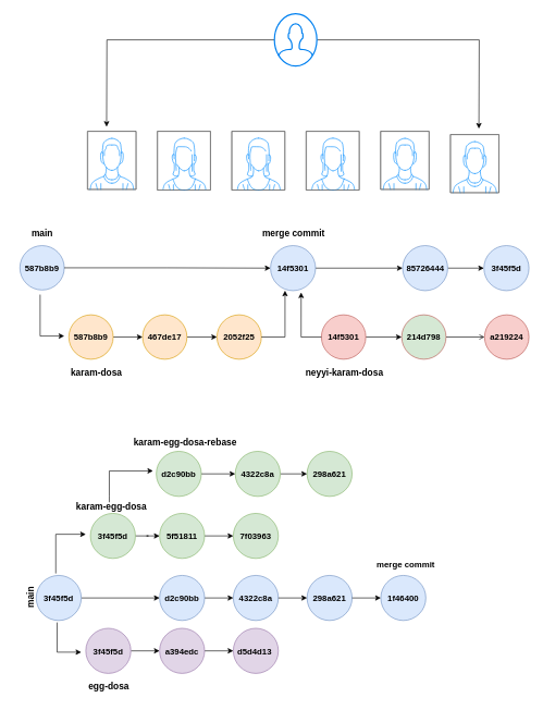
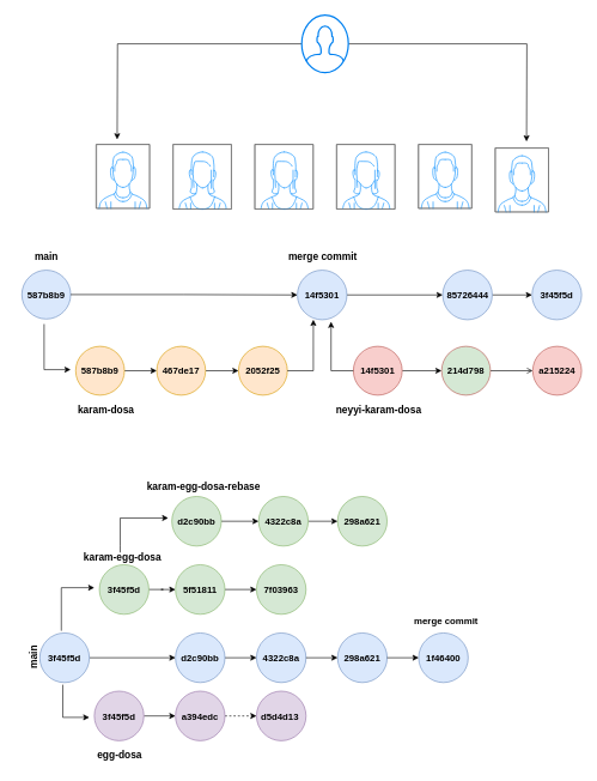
  <mxCell id="0" />
  <mxCell id="1" parent="0" />
  <mxCell id="2" value="" style="group" parent="1" vertex="1" connectable="0"><mxGeometry x="134" y="20" width="630" height="274" as="geometry" /></mxCell>
  <mxCell id="3" style="edgeStyle=orthogonalEdgeStyle;rounded=0;orthogonalLoop=1;jettySize=auto;html=1;" parent="2" source="5" edge="1"><mxGeometry relative="1" as="geometry"><mxPoint x="28.81" y="173.048" as="targetPoint" /></mxGeometry></mxCell>
  <mxCell id="4" style="edgeStyle=orthogonalEdgeStyle;rounded=0;orthogonalLoop=1;jettySize=auto;html=1;" parent="2" source="5" edge="1"><mxGeometry relative="1" as="geometry"><mxPoint x="599.286" y="175.905" as="targetPoint" /></mxGeometry></mxCell>
  <mxCell id="5" value="" style="html=1;verticalLabelPosition=bottom;align=center;labelBackgroundColor=#ffffff;verticalAlign=top;strokeWidth=2;strokeColor=#0080F0;shadow=0;dashed=0;shape=mxgraph.ios7.icons.user;" parent="2" vertex="1"><mxGeometry x="286" width="65" height="80" as="geometry" /></mxCell>
  <mxCell id="6" value="" style="verticalLabelPosition=bottom;shadow=0;dashed=0;align=center;html=1;verticalAlign=top;strokeWidth=1;shape=mxgraph.mockup.containers.userMale;strokeColor=#666666;strokeColor2=#008cff;" parent="2" vertex="1"><mxGeometry y="180" width="74" height="89" as="geometry" /></mxCell>
  <mxCell id="7" value="" style="verticalLabelPosition=bottom;shadow=0;dashed=0;align=center;html=1;verticalAlign=top;strokeWidth=1;shape=mxgraph.mockup.containers.userFemale;strokeColor=#666666;strokeColor2=#008cff;" parent="2" vertex="1"><mxGeometry x="107" y="180" width="81" height="90" as="geometry" /></mxCell>
  <mxCell id="8" value="" style="verticalLabelPosition=bottom;shadow=0;dashed=0;align=center;html=1;verticalAlign=top;strokeWidth=1;shape=mxgraph.mockup.containers.userFemale;strokeColor=#666666;strokeColor2=#008cff;" parent="2" vertex="1"><mxGeometry x="221" y="180" width="81" height="90" as="geometry" /></mxCell>
  <mxCell id="9" value="" style="verticalLabelPosition=bottom;shadow=0;dashed=0;align=center;html=1;verticalAlign=top;strokeWidth=1;shape=mxgraph.mockup.containers.userFemale;strokeColor=#666666;strokeColor2=#008cff;" parent="2" vertex="1"><mxGeometry x="335" y="180" width="81" height="90" as="geometry" /></mxCell>
  <mxCell id="10" value="" style="verticalLabelPosition=bottom;shadow=0;dashed=0;align=center;html=1;verticalAlign=top;strokeWidth=1;shape=mxgraph.mockup.containers.userMale;strokeColor=#666666;strokeColor2=#008cff;" parent="2" vertex="1"><mxGeometry x="449" y="180" width="74" height="89" as="geometry" /></mxCell>
  <mxCell id="11" value="" style="verticalLabelPosition=bottom;shadow=0;dashed=0;align=center;html=1;verticalAlign=top;strokeWidth=1;shape=mxgraph.mockup.containers.userMale;strokeColor=#666666;strokeColor2=#008cff;" parent="2" vertex="1"><mxGeometry x="556" y="185" width="74" height="89" as="geometry" /></mxCell>
  <mxCell id="12" value="" style="group" vertex="1" connectable="0" parent="1"><mxGeometry x="30" y="341" width="780" height="243" as="geometry" /></mxCell>
  <mxCell id="13" value="&lt;b&gt;&lt;font style=&quot;font-size: 13px;&quot;&gt;587b8b9&lt;/font&gt;&lt;/b&gt;" style="ellipse;whiteSpace=wrap;html=1;aspect=fixed;fillColor=#dae8fc;strokeColor=#6c8ebf;" parent="12" vertex="1"><mxGeometry y="34" width="68" height="68" as="geometry" /></mxCell>
  <mxCell id="14" value="&lt;b&gt;&lt;font style=&quot;font-size: 14px;&quot;&gt;karam-dosa&lt;/font&gt;&lt;/b&gt;" style="text;html=1;align=center;verticalAlign=middle;resizable=0;points=[];autosize=1;strokeColor=none;fillColor=none;" parent="12" vertex="1"><mxGeometry x="68" y="214" width="97" height="29" as="geometry" /></mxCell>
  <mxCell id="15" value="&lt;b&gt;&lt;font style=&quot;font-size: 14px;&quot;&gt;neyyi-karam-dosa&lt;/font&gt;&lt;/b&gt;" style="text;html=1;align=center;verticalAlign=middle;resizable=0;points=[];autosize=1;strokeColor=none;fillColor=none;" vertex="1" parent="12"><mxGeometry x="428" y="214" width="137" height="29" as="geometry" /></mxCell>
  <mxCell id="16" value="" style="group" vertex="1" connectable="0" parent="12"><mxGeometry x="8.5" width="771.5" height="208" as="geometry" /></mxCell>
  <mxCell id="17" style="edgeStyle=orthogonalEdgeStyle;rounded=0;orthogonalLoop=1;jettySize=auto;html=1;" parent="16" edge="1"><mxGeometry relative="1" as="geometry"><mxPoint x="59.5" y="172.5" as="targetPoint" /><mxPoint x="22.5" y="109" as="sourcePoint" /><Array as="points"><mxPoint x="22.5" y="172" /></Array></mxGeometry></mxCell>
  <mxCell id="18" value="&lt;b&gt;&lt;font style=&quot;font-size: 14px;&quot;&gt;main&lt;/font&gt;&lt;/b&gt;" style="text;html=1;align=center;verticalAlign=middle;resizable=0;points=[];autosize=1;strokeColor=none;fillColor=none;" parent="16" vertex="1"><mxGeometry width="51" height="29" as="geometry" /></mxCell>
  <mxCell id="19" value="" style="edgeStyle=orthogonalEdgeStyle;rounded=0;orthogonalLoop=1;jettySize=auto;html=1;" edge="1" parent="16" source="20" target="36"><mxGeometry relative="1" as="geometry" /></mxCell>
  <mxCell id="20" value="&lt;span style=&quot;font-size: 13px;&quot;&gt;&lt;b&gt;14f5301&lt;/b&gt;&lt;/span&gt;" style="ellipse;whiteSpace=wrap;html=1;aspect=fixed;fillColor=#dae8fc;strokeColor=#6c8ebf;" parent="16" vertex="1"><mxGeometry x="375.5" y="34" width="69" height="69" as="geometry" /></mxCell>
  <mxCell id="21" value="&lt;b&gt;&lt;font style=&quot;font-size: 14px;&quot;&gt;merge commit&lt;/font&gt;&lt;/b&gt;" style="text;html=1;align=center;verticalAlign=middle;resizable=0;points=[];autosize=1;strokeColor=none;fillColor=none;" parent="16" vertex="1"><mxGeometry x="353" width="114" height="29" as="geometry" /></mxCell>
  <mxCell id="22" value="" style="group" vertex="1" connectable="0" parent="16"><mxGeometry x="453.5" y="140" width="318" height="68" as="geometry" /></mxCell>
  <mxCell id="23" value="" style="edgeStyle=orthogonalEdgeStyle;rounded=0;orthogonalLoop=1;jettySize=auto;html=1;" edge="1" parent="22" source="24" target="26"><mxGeometry relative="1" as="geometry" /></mxCell>
  <mxCell id="24" value="&lt;span style=&quot;font-size: 13px;&quot;&gt;&lt;b&gt;14f5301&lt;/b&gt;&lt;/span&gt;" style="ellipse;whiteSpace=wrap;html=1;aspect=fixed;fillColor=#f8cecc;strokeColor=#b85450;" parent="22" vertex="1"><mxGeometry width="68" height="68" as="geometry" /></mxCell>
  <mxCell id="25" value="" style="edgeStyle=orthogonalEdgeStyle;rounded=0;orthogonalLoop=1;jettySize=auto;html=1;endArrow=open;" edge="1" parent="22" source="26" target="27"><mxGeometry relative="1" as="geometry" /></mxCell>
  <mxCell id="26" value="&lt;span style=&quot;font-size: 13px;&quot;&gt;&lt;b&gt;214d798&lt;/b&gt;&lt;/span&gt;" style="ellipse;whiteSpace=wrap;html=1;aspect=fixed;fillColor=#d5e8d4;strokeColor=#b85450;" vertex="1" parent="22"><mxGeometry x="123" width="68" height="68" as="geometry" /></mxCell>
- <mxCell id="27" value="&lt;span style=&quot;font-size: 13px;&quot;&gt;&lt;b&gt;a219224&lt;/b&gt;&lt;/span&gt;" style="ellipse;whiteSpace=wrap;html=1;aspect=fixed;fillColor=#f8cecc;strokeColor=#b85450;" vertex="1" parent="22"><mxGeometry x="250" width="68" height="68" as="geometry" /></mxCell>
+ <mxCell id="27" value="&lt;span style=&quot;font-size: 13px;&quot;&gt;&lt;b&gt;a215224&lt;/b&gt;&lt;/span&gt;" style="ellipse;whiteSpace=wrap;html=1;aspect=fixed;fillColor=#f8cecc;strokeColor=#b85450;" vertex="1" parent="22"><mxGeometry x="250" width="68" height="68" as="geometry" /></mxCell>
  <mxCell id="28" value="" style="group" vertex="1" connectable="0" parent="16"><mxGeometry x="66.5" y="140" width="295" height="68" as="geometry" /></mxCell>
  <mxCell id="29" value="" style="edgeStyle=orthogonalEdgeStyle;rounded=0;orthogonalLoop=1;jettySize=auto;html=1;" parent="28" source="30" target="32" edge="1"><mxGeometry relative="1" as="geometry" /></mxCell>
  <mxCell id="30" value="&lt;b&gt;&lt;font style=&quot;font-size: 13px;&quot;&gt;587b8b9&lt;/font&gt;&lt;/b&gt;" style="ellipse;whiteSpace=wrap;html=1;aspect=fixed;fillColor=#ffe6cc;strokeColor=#d79b00;" parent="28" vertex="1"><mxGeometry width="68" height="68" as="geometry" /></mxCell>
  <mxCell id="31" value="" style="edgeStyle=orthogonalEdgeStyle;rounded=0;orthogonalLoop=1;jettySize=auto;html=1;" parent="28" source="32" target="33" edge="1"><mxGeometry relative="1" as="geometry" /></mxCell>
  <mxCell id="32" value="&lt;span style=&quot;font-size: 13px;&quot;&gt;&lt;b&gt;467de17&lt;/b&gt;&lt;/span&gt;" style="ellipse;whiteSpace=wrap;html=1;aspect=fixed;fillColor=#ffe6cc;strokeColor=#d79b00;" parent="28" vertex="1"><mxGeometry x="113" width="68" height="68" as="geometry" /></mxCell>
  <mxCell id="33" value="&lt;span style=&quot;font-size: 13px;&quot;&gt;&lt;b&gt;2052f25&lt;/b&gt;&lt;/span&gt;" style="ellipse;whiteSpace=wrap;html=1;aspect=fixed;fillColor=#ffe6cc;strokeColor=#d79b00;" parent="28" vertex="1"><mxGeometry x="227" width="68" height="68" as="geometry" /></mxCell>
  <mxCell id="34" style="edgeStyle=orthogonalEdgeStyle;rounded=0;orthogonalLoop=1;jettySize=auto;html=1;entryX=0.322;entryY=0.999;entryDx=0;entryDy=0;entryPerimeter=0;" edge="1" parent="16" source="33" target="20"><mxGeometry relative="1" as="geometry" /></mxCell>
  <mxCell id="35" value="" style="edgeStyle=orthogonalEdgeStyle;rounded=0;orthogonalLoop=1;jettySize=auto;html=1;" edge="1" parent="16" source="36" target="37"><mxGeometry relative="1" as="geometry" /></mxCell>
  <mxCell id="36" value="&lt;b style=&quot;font-size: 13px;&quot;&gt;85726444&lt;/b&gt;" style="ellipse;whiteSpace=wrap;html=1;aspect=fixed;fillColor=#dae8fc;strokeColor=#6c8ebf;" vertex="1" parent="16"><mxGeometry x="578" y="34" width="69" height="69" as="geometry" /></mxCell>
  <mxCell id="37" value="&lt;b style=&quot;font-size: 13px;&quot;&gt;3f45f5d&lt;/b&gt;" style="ellipse;whiteSpace=wrap;html=1;aspect=fixed;fillColor=#dae8fc;strokeColor=#6c8ebf;" vertex="1" parent="16"><mxGeometry x="702.5" y="34" width="69" height="69" as="geometry" /></mxCell>
  <mxCell id="38" style="edgeStyle=orthogonalEdgeStyle;rounded=0;orthogonalLoop=1;jettySize=auto;html=1;entryX=0.68;entryY=1.04;entryDx=0;entryDy=0;entryPerimeter=0;" edge="1" parent="16" source="24" target="20"><mxGeometry relative="1" as="geometry" /></mxCell>
  <mxCell id="39" value="" style="edgeStyle=orthogonalEdgeStyle;rounded=0;orthogonalLoop=1;jettySize=auto;html=1;" parent="12" source="13" target="20" edge="1"><mxGeometry relative="1" as="geometry" /></mxCell>
  <mxCell id="40" value="" style="group" vertex="1" connectable="0" parent="1"><mxGeometry x="31" y="661" width="643" height="403" as="geometry" /></mxCell>
  <mxCell id="41" value="&lt;font style=&quot;font-size: 14px;&quot;&gt;&lt;b&gt;main&lt;/b&gt;&lt;/font&gt;" style="text;html=1;align=center;verticalAlign=middle;resizable=0;points=[];autosize=1;strokeColor=none;fillColor=none;rotation=-90;fontStyle=0;container=0;" vertex="1" parent="40"><mxGeometry x="-11.0" y="239" width="51" height="29" as="geometry" /></mxCell>
  <mxCell id="42" value="" style="group" vertex="1" connectable="0" parent="40"><mxGeometry x="24" width="619" height="403" as="geometry" /></mxCell>
  <mxCell id="43" value="&lt;b style=&quot;font-size: 13px;&quot;&gt;298a621&lt;/b&gt;" style="ellipse;whiteSpace=wrap;html=1;aspect=fixed;fillColor=#d5e8d4;strokeColor=#82b366;fontStyle=0;container=0;" vertex="1" parent="42"><mxGeometry x="415" y="29" width="69" height="69" as="geometry" /></mxCell>
  <mxCell id="44" value="" style="edgeStyle=orthogonalEdgeStyle;rounded=0;orthogonalLoop=1;jettySize=auto;html=1;fontStyle=0" edge="1" parent="42" source="67" target="43"><mxGeometry relative="1" as="geometry" /></mxCell>
  <mxCell id="45" value="" style="edgeStyle=orthogonalEdgeStyle;rounded=0;orthogonalLoop=1;jettySize=auto;html=1;fontStyle=0" edge="1" parent="42" source="46" target="62"><mxGeometry relative="1" as="geometry" /></mxCell>
  <mxCell id="46" value="&lt;b style=&quot;font-size: 13px;&quot;&gt;3f45f5d&lt;/b&gt;" style="ellipse;whiteSpace=wrap;html=1;aspect=fixed;fillColor=#dae8fc;strokeColor=#6c8ebf;fontStyle=0;container=0;" vertex="1" parent="42"><mxGeometry y="219" width="69" height="69" as="geometry" /></mxCell>
  <mxCell id="47" value="" style="edgeStyle=orthogonalEdgeStyle;rounded=0;orthogonalLoop=1;jettySize=auto;html=1;fontStyle=0" edge="1" parent="42" source="48" target="51"><mxGeometry relative="1" as="geometry" /></mxCell>
  <mxCell id="48" value="&lt;b style=&quot;font-size: 13px;&quot;&gt;3f45f5d&lt;/b&gt;" style="ellipse;whiteSpace=wrap;html=1;aspect=fixed;fillColor=#e1d5e7;strokeColor=#9673a6;fontStyle=0;container=0;" vertex="1" parent="42"><mxGeometry x="76" y="300" width="69" height="69" as="geometry" /></mxCell>
  <mxCell id="49" style="edgeStyle=orthogonalEdgeStyle;rounded=0;orthogonalLoop=1;jettySize=auto;html=1;fontStyle=0" edge="1" parent="42"><mxGeometry relative="1" as="geometry"><mxPoint x="69" y="336.5" as="targetPoint" /><mxPoint x="32" y="291" as="sourcePoint" /><Array as="points"><mxPoint x="32" y="336" /></Array></mxGeometry></mxCell>
- <mxCell id="50" value="" style="edgeStyle=orthogonalEdgeStyle;rounded=0;orthogonalLoop=1;jettySize=auto;html=1;fontStyle=0" edge="1" parent="42" source="51" target="54"><mxGeometry relative="1" as="geometry" /></mxCell>
+ <mxCell id="50" value="" style="edgeStyle=orthogonalEdgeStyle;rounded=0;orthogonalLoop=1;jettySize=auto;html=1;fontStyle=0;dashed=1;" edge="1" parent="42" source="51" target="54"><mxGeometry relative="1" as="geometry" /></mxCell>
  <mxCell id="51" value="&lt;span style=&quot;font-size: 13px;&quot;&gt;&lt;b&gt;a394edc&lt;/b&gt;&lt;/span&gt;" style="ellipse;whiteSpace=wrap;html=1;aspect=fixed;fillColor=#e1d5e7;strokeColor=#9673a6;fontStyle=0;container=0;" vertex="1" parent="42"><mxGeometry x="189" y="300" width="69" height="69" as="geometry" /></mxCell>
  <mxCell id="52" value="&lt;b&gt;&lt;font style=&quot;font-size: 14px;&quot;&gt;egg-dosa&lt;/font&gt;&lt;/b&gt;" style="text;html=1;align=center;verticalAlign=middle;resizable=0;points=[];autosize=1;strokeColor=none;fillColor=none;fontStyle=0;container=0;" vertex="1" parent="42"><mxGeometry x="70.5" y="374" width="80" height="29" as="geometry" /></mxCell>
  <mxCell id="53" style="edgeStyle=orthogonalEdgeStyle;rounded=0;orthogonalLoop=1;jettySize=auto;html=1;strokeWidth=1;fontStyle=0" edge="1" parent="42"><mxGeometry relative="1" as="geometry"><mxPoint x="76" y="156" as="targetPoint" /><mxPoint x="30" y="216" as="sourcePoint" /><Array as="points"><mxPoint x="30" y="195" /><mxPoint x="30" y="154" /></Array></mxGeometry></mxCell>
  <mxCell id="54" value="&lt;span style=&quot;font-size: 13px;&quot;&gt;&lt;b&gt;d5d4d13&amp;nbsp;&lt;/b&gt;&lt;/span&gt;" style="ellipse;whiteSpace=wrap;html=1;aspect=fixed;fillColor=#e1d5e7;strokeColor=#9673a6;fontStyle=0;container=0;" vertex="1" parent="42"><mxGeometry x="302" y="300" width="69" height="69" as="geometry" /></mxCell>
  <mxCell id="55" value="" style="edgeStyle=orthogonalEdgeStyle;rounded=0;orthogonalLoop=1;jettySize=auto;html=1;fontStyle=0" edge="1" parent="42" source="56" target="59"><mxGeometry relative="1" as="geometry" /></mxCell>
  <mxCell id="56" value="&lt;b style=&quot;font-size: 13px;&quot;&gt;3f45f5d&lt;/b&gt;" style="ellipse;whiteSpace=wrap;html=1;aspect=fixed;fillColor=#d5e8d4;strokeColor=#82b366;fontStyle=0;container=0;" vertex="1" parent="42"><mxGeometry x="83" y="124" width="69" height="69" as="geometry" /></mxCell>
  <mxCell id="57" value="&lt;b&gt;&lt;font style=&quot;font-size: 14px;&quot;&gt;karam-egg-dosa&lt;/font&gt;&lt;/b&gt;" style="text;html=1;align=center;verticalAlign=middle;resizable=0;points=[];autosize=1;strokeColor=none;fillColor=none;fontStyle=0;container=0;" vertex="1" parent="42"><mxGeometry x="52" y="98" width="126" height="29" as="geometry" /></mxCell>
  <mxCell id="58" value="" style="edgeStyle=orthogonalEdgeStyle;rounded=0;orthogonalLoop=1;jettySize=auto;html=1;fontStyle=0" edge="1" parent="42" source="59" target="60"><mxGeometry relative="1" as="geometry" /></mxCell>
  <mxCell id="59" value="&lt;span style=&quot;font-size: 13px;&quot;&gt;&lt;b&gt;5f51811&lt;/b&gt;&lt;/span&gt;" style="ellipse;whiteSpace=wrap;html=1;aspect=fixed;fillColor=#d5e8d4;strokeColor=#82b366;fontStyle=0;container=0;" vertex="1" parent="42"><mxGeometry x="189" y="124" width="69" height="69" as="geometry" /></mxCell>
  <mxCell id="60" value="&lt;span style=&quot;font-size: 13px;&quot;&gt;&lt;b&gt;7f03963&lt;/b&gt;&lt;/span&gt;" style="ellipse;whiteSpace=wrap;html=1;aspect=fixed;fillColor=#d5e8d4;strokeColor=#82b366;fontStyle=0;container=0;" vertex="1" parent="42"><mxGeometry x="302" y="124" width="69" height="69" as="geometry" /></mxCell>
  <mxCell id="61" value="" style="edgeStyle=orthogonalEdgeStyle;rounded=0;orthogonalLoop=1;jettySize=auto;html=1;fontStyle=0" edge="1" parent="42" source="62" target="63"><mxGeometry relative="1" as="geometry" /></mxCell>
  <mxCell id="62" value="&lt;span style=&quot;font-size: 13px;&quot;&gt;&lt;b&gt;d2c90bb&lt;/b&gt;&lt;/span&gt;" style="ellipse;whiteSpace=wrap;html=1;aspect=fixed;fillColor=#dae8fc;strokeColor=#6c8ebf;fontStyle=0;container=0;" vertex="1" parent="42"><mxGeometry x="189" y="219" width="69" height="69" as="geometry" /></mxCell>
  <mxCell id="63" value="&lt;span style=&quot;font-size: 13px;&quot;&gt;&lt;b&gt;4322c8a&lt;/b&gt;&lt;/span&gt;" style="ellipse;whiteSpace=wrap;html=1;aspect=fixed;fillColor=#dae8fc;strokeColor=#6c8ebf;fontStyle=0;container=0;" vertex="1" parent="42"><mxGeometry x="302" y="219" width="69" height="69" as="geometry" /></mxCell>
  <mxCell id="64" style="edgeStyle=orthogonalEdgeStyle;rounded=0;orthogonalLoop=1;jettySize=auto;html=1;strokeWidth=1;fontStyle=0" edge="1" parent="42"><mxGeometry relative="1" as="geometry"><mxPoint x="179" y="59" as="targetPoint" /><mxPoint x="112" y="107" as="sourcePoint" /><Array as="points"><mxPoint x="112" y="98" /><mxPoint x="112" y="57" /></Array></mxGeometry></mxCell>
  <mxCell id="65" value="" style="edgeStyle=orthogonalEdgeStyle;rounded=0;orthogonalLoop=1;jettySize=auto;html=1;fontStyle=0" edge="1" parent="42" source="66" target="67"><mxGeometry relative="1" as="geometry" /></mxCell>
  <mxCell id="66" value="&lt;b style=&quot;font-size: 13px;&quot;&gt;d2c90bb&lt;/b&gt;" style="ellipse;whiteSpace=wrap;html=1;aspect=fixed;fillColor=#d5e8d4;strokeColor=#82b366;fontStyle=0;container=0;" vertex="1" parent="42"><mxGeometry x="184" y="29" width="69" height="69" as="geometry" /></mxCell>
  <mxCell id="67" value="&lt;b style=&quot;font-size: 13px;&quot;&gt;4322c8a&lt;/b&gt;" style="ellipse;whiteSpace=wrap;html=1;aspect=fixed;fillColor=#d5e8d4;strokeColor=#82b366;fontStyle=0;container=0;" vertex="1" parent="42"><mxGeometry x="305" y="29" width="69" height="69" as="geometry" /></mxCell>
  <mxCell id="68" value="&lt;b&gt;&lt;font style=&quot;font-size: 14px;&quot;&gt;karam-egg-dosa-rebase&lt;/font&gt;&lt;/b&gt;" style="text;html=1;align=center;verticalAlign=middle;resizable=0;points=[];autosize=1;strokeColor=none;fillColor=none;fontStyle=0;container=0;" vertex="1" parent="42"><mxGeometry x="140" width="176" height="29" as="geometry" /></mxCell>
  <mxCell id="69" value="&lt;b style=&quot;font-size: 13px;&quot;&gt;298a621&lt;/b&gt;" style="ellipse;whiteSpace=wrap;html=1;aspect=fixed;fillColor=#dae8fc;strokeColor=#6c8ebf;fontStyle=0;container=0;" vertex="1" parent="42"><mxGeometry x="415" y="219" width="69" height="69" as="geometry" /></mxCell>
  <mxCell id="70" value="" style="edgeStyle=orthogonalEdgeStyle;rounded=0;orthogonalLoop=1;jettySize=auto;html=1;" edge="1" parent="42" source="63" target="69"><mxGeometry relative="1" as="geometry" /></mxCell>
  <mxCell id="71" value="&lt;span style=&quot;font-size: 13px;&quot;&gt;&lt;b&gt;1f46400&lt;/b&gt;&lt;/span&gt;" style="ellipse;whiteSpace=wrap;html=1;aspect=fixed;fillColor=#dae8fc;strokeColor=#6c8ebf;fontStyle=0;container=0;" vertex="1" parent="42"><mxGeometry x="528" y="219" width="69" height="69" as="geometry" /></mxCell>
  <mxCell id="72" value="" style="edgeStyle=orthogonalEdgeStyle;rounded=0;orthogonalLoop=1;jettySize=auto;html=1;" edge="1" parent="42" source="69" target="71"><mxGeometry relative="1" as="geometry" /></mxCell>
  <mxCell id="73" value="&lt;b&gt;&lt;font style=&quot;font-size: 13px;&quot;&gt;merge commit&lt;/font&gt;&lt;/b&gt;" style="text;html=1;align=center;verticalAlign=middle;resizable=0;points=[];autosize=1;strokeColor=none;fillColor=none;" vertex="1" parent="42"><mxGeometry x="512" y="187.5" width="107" height="28" as="geometry" /></mxCell>
